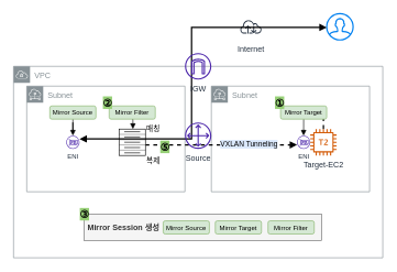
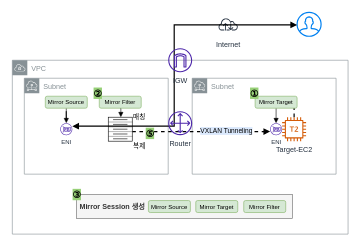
  <mxCell id="0" />
  <mxCell id="1" parent="0" />
  <mxCell id="2" value="Subnet" style="sketch=0;outlineConnect=0;gradientColor=none;html=1;whiteSpace=wrap;fontSize=12;fontStyle=0;shape=mxgraph.aws4.group;grIcon=mxgraph.aws4.group_subnet;strokeColor=#879196;fillColor=none;verticalAlign=top;align=left;spacingLeft=30;fontColor=#879196;dashed=0;" vertex="1" parent="1"><mxGeometry x="320" y="130" width="240" height="160" as="geometry" /></mxCell>
  <mxCell id="3" value="VPC" style="sketch=0;outlineConnect=0;gradientColor=none;html=1;whiteSpace=wrap;fontSize=12;fontStyle=0;shape=mxgraph.aws4.group;grIcon=mxgraph.aws4.group_vpc;strokeColor=#879196;fillColor=none;verticalAlign=top;align=left;spacingLeft=30;fontColor=#879196;dashed=0;" vertex="1" parent="1"><mxGeometry x="20" y="100" width="560" height="290" as="geometry" /></mxCell>
  <mxCell id="4" value="Subnet" style="sketch=0;outlineConnect=0;gradientColor=none;html=1;whiteSpace=wrap;fontSize=12;fontStyle=0;shape=mxgraph.aws4.group;grIcon=mxgraph.aws4.group_subnet;strokeColor=#879196;fillColor=none;verticalAlign=top;align=left;spacingLeft=30;fontColor=#879196;dashed=0;" vertex="1" parent="1"><mxGeometry x="40" y="130" width="240" height="160" as="geometry" /></mxCell>
  <mxCell id="5" value="ENI" style="sketch=0;outlineConnect=0;fontColor=#232F3E;gradientColor=none;fillColor=#4D27AA;strokeColor=none;dashed=0;verticalLabelPosition=bottom;verticalAlign=top;align=center;html=1;fontSize=10;fontStyle=0;aspect=fixed;pointerEvents=1;shape=mxgraph.aws4.elastic_network_interface;" vertex="1" parent="1"><mxGeometry x="450" y="205" width="20" height="20" as="geometry" /></mxCell>
  <mxCell id="6" style="edgeStyle=orthogonalEdgeStyle;rounded=0;orthogonalLoop=1;jettySize=auto;html=1;entryX=0.542;entryY=0.531;entryDx=0;entryDy=0;entryPerimeter=0;strokeWidth=2;fontSize=16;startArrow=none;startFill=0;endArrow=block;endFill=1;dashed=1;" edge="1" parent="1"><mxGeometry relative="1" as="geometry"><mxPoint x="220" y="218.96" as="sourcePoint" /><mxPoint x="450.08" y="218.96" as="targetPoint" /></mxGeometry></mxCell>
  <mxCell id="7" value="VXLAN Tunneling" style="edgeLabel;html=1;align=center;verticalAlign=middle;resizable=0;points=[];fontSize=11;labelBackgroundColor=#DAE8FC;" vertex="1" connectable="0" parent="6"><mxGeometry x="0.243" y="3" relative="1" as="geometry"><mxPoint x="13" y="2" as="offset" /></mxGeometry></mxCell>
  <mxCell id="8" value="" style="verticalLabelPosition=bottom;align=center;dashed=0;html=1;verticalAlign=top;shape=mxgraph.pid.filters.press_filter;direction=south;" vertex="1" parent="1"><mxGeometry x="180" y="195" width="40" height="40" as="geometry" /></mxCell>
  <mxCell id="9" value="" style="html=1;verticalLabelPosition=bottom;align=center;labelBackgroundColor=#ffffff;verticalAlign=top;strokeWidth=2;strokeColor=#0080F0;shadow=0;dashed=0;shape=mxgraph.ios7.icons.user;" vertex="1" parent="1"><mxGeometry x="495" y="20" width="40" height="40" as="geometry" /></mxCell>
  <mxCell id="10" value="Internet" style="sketch=0;outlineConnect=0;fontColor=#232F3E;gradientColor=none;strokeColor=#232F3E;fillColor=#ffffff;dashed=0;verticalLabelPosition=bottom;verticalAlign=top;align=center;html=1;fontSize=12;fontStyle=0;aspect=fixed;shape=mxgraph.aws4.resourceIcon;resIcon=mxgraph.aws4.internet;" vertex="1" parent="1"><mxGeometry x="360" y="20" width="40" height="40" as="geometry" /></mxCell>
  <mxCell id="11" style="edgeStyle=orthogonalEdgeStyle;rounded=0;orthogonalLoop=1;jettySize=auto;html=1;entryX=0;entryY=0.525;entryDx=0;entryDy=0;entryPerimeter=0;fontSize=16;endArrow=block;endFill=1;strokeWidth=2;startArrow=block;startFill=1;" edge="1" parent="1" source="12" target="9"><mxGeometry relative="1" as="geometry"><Array as="points"><mxPoint x="290" y="210" /><mxPoint x="290" y="41" /></Array></mxGeometry></mxCell>
  <mxCell id="12" value="ENI" style="sketch=0;outlineConnect=0;fontColor=#232F3E;gradientColor=none;fillColor=#4D27AA;strokeColor=none;dashed=0;verticalLabelPosition=bottom;verticalAlign=top;align=center;html=1;fontSize=10;fontStyle=0;aspect=fixed;pointerEvents=1;shape=mxgraph.aws4.elastic_network_interface;" vertex="1" parent="1"><mxGeometry x="100" y="205" width="20" height="20" as="geometry" /></mxCell>
- <mxCell id="13" value="Source" style="sketch=0;outlineConnect=0;fontColor=#232F3E;gradientColor=none;fillColor=#4D27AA;strokeColor=none;dashed=0;verticalLabelPosition=bottom;verticalAlign=top;align=center;html=1;fontSize=12;fontStyle=0;aspect=fixed;pointerEvents=1;shape=mxgraph.aws4.customer_gateway;" vertex="1" parent="1"><mxGeometry x="280" y="185" width="40" height="40" as="geometry" /></mxCell>
+ <mxCell id="13" value="Router" style="sketch=0;outlineConnect=0;fontColor=#232F3E;gradientColor=none;fillColor=#4D27AA;strokeColor=none;dashed=0;verticalLabelPosition=bottom;verticalAlign=top;align=center;html=1;fontSize=12;fontStyle=0;aspect=fixed;pointerEvents=1;shape=mxgraph.aws4.customer_gateway;" vertex="1" parent="1"><mxGeometry x="280" y="185" width="40" height="40" as="geometry" /></mxCell>
  <mxCell id="14" value="IGW" style="sketch=0;outlineConnect=0;fontColor=#232F3E;gradientColor=none;fillColor=#4D27AA;strokeColor=none;dashed=0;verticalLabelPosition=bottom;verticalAlign=top;align=center;html=1;fontSize=12;fontStyle=0;aspect=fixed;pointerEvents=1;shape=mxgraph.aws4.internet_gateway;" vertex="1" parent="1"><mxGeometry x="280" y="80" width="40" height="40" as="geometry" /></mxCell>
  <mxCell id="15" value="" style="edgeStyle=orthogonalEdgeStyle;rounded=0;orthogonalLoop=1;jettySize=auto;html=1;dashed=1;strokeWidth=2;fontSize=11;startArrow=none;startFill=0;endArrow=block;endFill=1;" edge="1" parent="1" source="16" target="22"><mxGeometry relative="1" as="geometry" /></mxCell>
  <mxCell id="16" value="Target-EC2" style="sketch=0;outlineConnect=0;fontColor=#232F3E;gradientColor=none;fillColor=#D45B07;strokeColor=none;dashed=0;verticalLabelPosition=bottom;verticalAlign=top;align=center;html=1;fontSize=12;fontStyle=0;aspect=fixed;pointerEvents=1;shape=mxgraph.aws4.t2_instance;" vertex="1" parent="1"><mxGeometry x="470" y="195" width="40" height="40" as="geometry" /></mxCell>
  <mxCell id="17" value="&lt;b&gt;&amp;nbsp;Mirror Session 생성&amp;nbsp;&lt;/b&gt;" style="rounded=0;whiteSpace=wrap;html=1;fontSize=12;align=left;fillColor=#f5f5f5;fontColor=#333333;strokeColor=#666666;" vertex="1" parent="1"><mxGeometry x="127" y="324" width="360" height="40" as="geometry" /></mxCell>
  <mxCell id="18" value="Mirror Source" style="rounded=1;whiteSpace=wrap;html=1;fontSize=10;fillColor=#d5e8d4;strokeColor=#82b366;" vertex="1" parent="1"><mxGeometry x="247" y="334" width="70" height="20" as="geometry" /></mxCell>
  <mxCell id="19" value="Mirror Target" style="rounded=1;whiteSpace=wrap;html=1;fontSize=10;fillColor=#d5e8d4;strokeColor=#82b366;" vertex="1" parent="1"><mxGeometry x="326" y="334" width="70" height="20" as="geometry" /></mxCell>
  <mxCell id="20" value="Mirror Filter" style="rounded=1;whiteSpace=wrap;html=1;fontSize=10;fillColor=#d5e8d4;strokeColor=#82b366;" vertex="1" parent="1"><mxGeometry x="406" y="334" width="70" height="20" as="geometry" /></mxCell>
  <mxCell id="21" style="edgeStyle=orthogonalEdgeStyle;rounded=0;orthogonalLoop=1;jettySize=auto;html=1;entryX=0.583;entryY=0.467;entryDx=0;entryDy=0;entryPerimeter=0;fontSize=10;exitX=0.5;exitY=1;exitDx=0;exitDy=0;endArrow=block;endFill=1;" edge="1" parent="1" source="22"><mxGeometry relative="1" as="geometry"><mxPoint x="454" y="125" as="sourcePoint" /><mxPoint x="459.92" y="205.05" as="targetPoint" /></mxGeometry></mxCell>
  <mxCell id="22" value="Mirror Target" style="rounded=1;whiteSpace=wrap;html=1;fontSize=10;fillColor=#d5e8d4;strokeColor=#82b366;" vertex="1" parent="1"><mxGeometry x="425" y="160" width="70" height="20" as="geometry" /></mxCell>
  <mxCell id="23" value="①" style="text;html=1;align=center;verticalAlign=middle;whiteSpace=wrap;rounded=0;fontSize=16;fontStyle=1;labelBackgroundColor=#97D077;" vertex="1" parent="1"><mxGeometry x="409" y="141" width="30" height="27" as="geometry" /></mxCell>
  <mxCell id="24" style="edgeStyle=orthogonalEdgeStyle;rounded=0;orthogonalLoop=1;jettySize=auto;html=1;entryX=0.1;entryY=0.475;entryDx=0;entryDy=0;entryPerimeter=0;fontSize=16;endArrow=block;endFill=1;exitX=0.5;exitY=1;exitDx=0;exitDy=0;" edge="1" parent="1" source="25"><mxGeometry relative="1" as="geometry"><mxPoint x="195" y="126" as="sourcePoint" /><mxPoint x="201" y="195" as="targetPoint" /></mxGeometry></mxCell>
  <mxCell id="25" value="Mirror Filter" style="rounded=1;whiteSpace=wrap;html=1;fontSize=10;fillColor=#d5e8d4;strokeColor=#82b366;" vertex="1" parent="1"><mxGeometry x="165" y="160" width="70" height="20" as="geometry" /></mxCell>
  <mxCell id="26" value="②" style="text;html=1;align=center;verticalAlign=middle;whiteSpace=wrap;rounded=0;fontSize=16;fontStyle=1;labelBackgroundColor=#97D077;" vertex="1" parent="1"><mxGeometry x="148" y="141" width="30" height="27" as="geometry" /></mxCell>
  <mxCell id="27" value="③" style="text;html=1;align=center;verticalAlign=middle;whiteSpace=wrap;rounded=0;fontSize=16;fontStyle=1;labelBackgroundColor=#97D077;" vertex="1" parent="1"><mxGeometry x="113" y="310" width="30" height="27" as="geometry" /></mxCell>
  <mxCell id="28" value="⑤" style="text;html=1;align=center;verticalAlign=middle;whiteSpace=wrap;rounded=0;fontSize=16;fontStyle=1;labelBackgroundColor=#97D077;" vertex="1" parent="1"><mxGeometry x="235" y="208" width="30" height="27" as="geometry" /></mxCell>
  <mxCell id="29" style="edgeStyle=orthogonalEdgeStyle;rounded=0;orthogonalLoop=1;jettySize=auto;html=1;strokeWidth=1;fontSize=16;startArrow=none;startFill=0;endArrow=block;endFill=1;" edge="1" parent="1" source="30" target="12"><mxGeometry relative="1" as="geometry" /></mxCell>
  <mxCell id="30" value="Mirror Source" style="rounded=1;whiteSpace=wrap;html=1;fontSize=10;fillColor=#d5e8d4;strokeColor=#82b366;" vertex="1" parent="1"><mxGeometry x="75" y="160" width="70" height="20" as="geometry" /></mxCell>
  <mxCell id="31" value="매칭" style="text;html=1;strokeColor=none;fillColor=none;align=center;verticalAlign=middle;whiteSpace=wrap;rounded=0;fontSize=11;" vertex="1" parent="1"><mxGeometry x="212" y="184" width="40" height="20" as="geometry" /></mxCell>
  <mxCell id="32" value="복제" style="text;html=1;strokeColor=none;fillColor=none;align=center;verticalAlign=middle;whiteSpace=wrap;rounded=0;fontSize=11;" vertex="1" parent="1"><mxGeometry x="212" y="233" width="40" height="20" as="geometry" /></mxCell>
